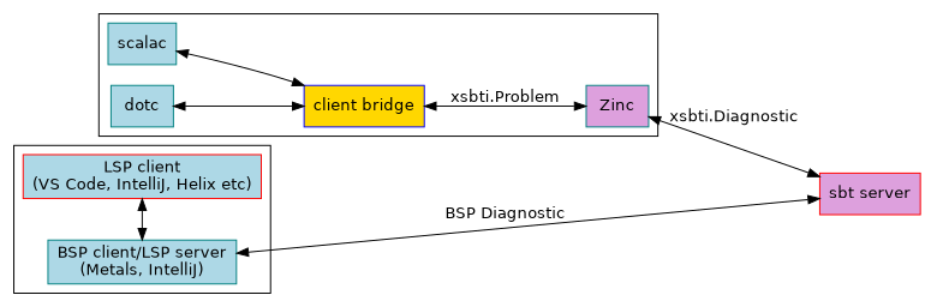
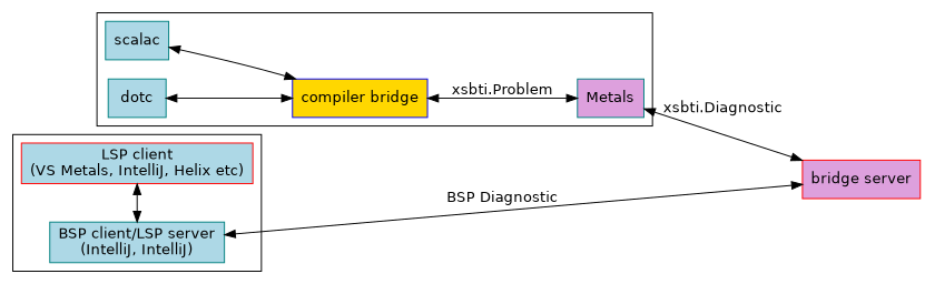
  digraph {
    fontname="DejaVu Sans"
    newrank=true
    rankdir=LR
    node [color=teal fillcolor=lightblue fontname="DejaVu Sans" shape=box style=filled]
    edge [dir=both fontname="DejaVu Sans"]
    scalac
-   n2 [label="BSP client/LSP server\n(Metals, IntelliJ)"]
-   n3 [color=red label="LSP client\n(VS Code, IntelliJ, Helix etc)"]
-   n4 [color=blue fillcolor=gold label="client bridge"]
-   n5 [fillcolor=plum label=Zinc]
+   n2 [label="BSP client/LSP server\n(IntelliJ, IntelliJ)"]
+   n3 [color=red label="LSP client\n(VS Metals, IntelliJ, Helix etc)"]
+   n4 [color=blue fillcolor=gold label="compiler bridge"]
+   n5 [fillcolor=plum label=Metals]
    dotc
-   n7 [color=red fillcolor=plum label="sbt server"]
+   n7 [color=red fillcolor=plum label="bridge server"]
    subgraph sub_1 {
      rank=same
      scalac
      n2
      n3
    }
    subgraph cluster_2 {
      scalac
      n4
      n5
      dotc
    }
    subgraph cluster_3 {
      n2
      n3
    }
    scalac -> n4
    n2 -> n3
    n4 -> n5 [label="xsbti.Problem"]
    n5 -> n7 [label="xsbti.Diagnostic" style=solid]
    dotc -> n4
    n7 -> n2 [label="BSP Diagnostic"]
  }
